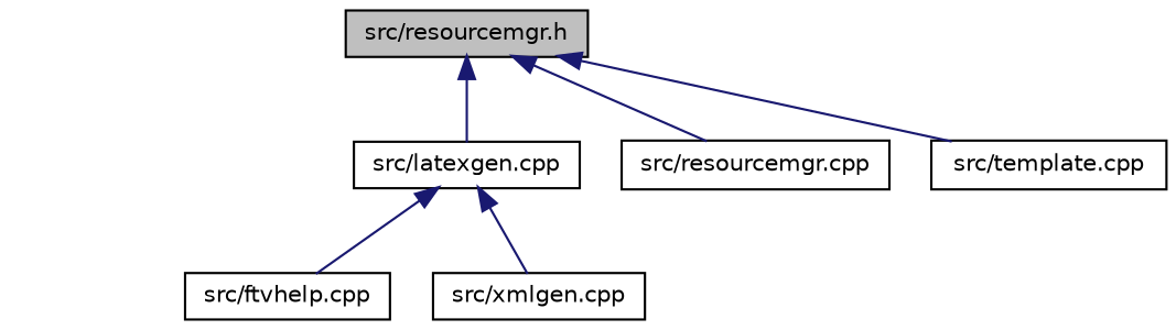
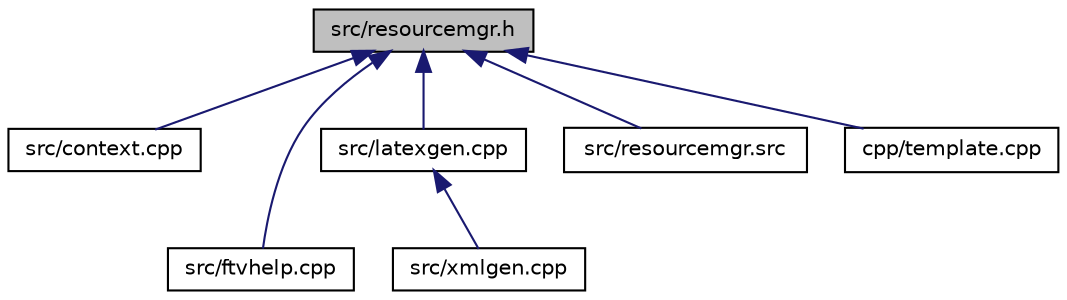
  digraph {
    node [color=black fillcolor=white fontname=Helvetica fontsize=10 shape=record style=filled]
    edge [color=midnightblue dir=back fontname=Helvetica fontsize=10 labelfontname=Helvetica labelfontsize=10 style=solid]
    n1 [fillcolor=grey75 fontcolor=black height=0.2 label="src/resourcemgr.h" width=0.4]
+   n2 [height=0.2 label="src/context.cpp" width=0.4]
    n3 [height=0.2 label="src/ftvhelp.cpp" width=0.4]
    n4 [height=0.2 label="src/latexgen.cpp" width=0.4]
-   n5 [height=0.2 label="src/resourcemgr.cpp" width=0.4]
-   n6 [height=0.2 label="src/template.cpp" width=0.4]
+   n5 [height=0.2 label="src/resourcemgr.src" width=0.4]
+   n6 [height=0.2 label="cpp/template.cpp" width=0.4]
    n7 [height=0.2 label="src/xmlgen.cpp" width=0.4]
-   n4 -> n3
+   n1 -> n2
+   n1 -> n3
    n1 -> n4
    n1 -> n5
    n1 -> n6
    n4 -> n7
  }
